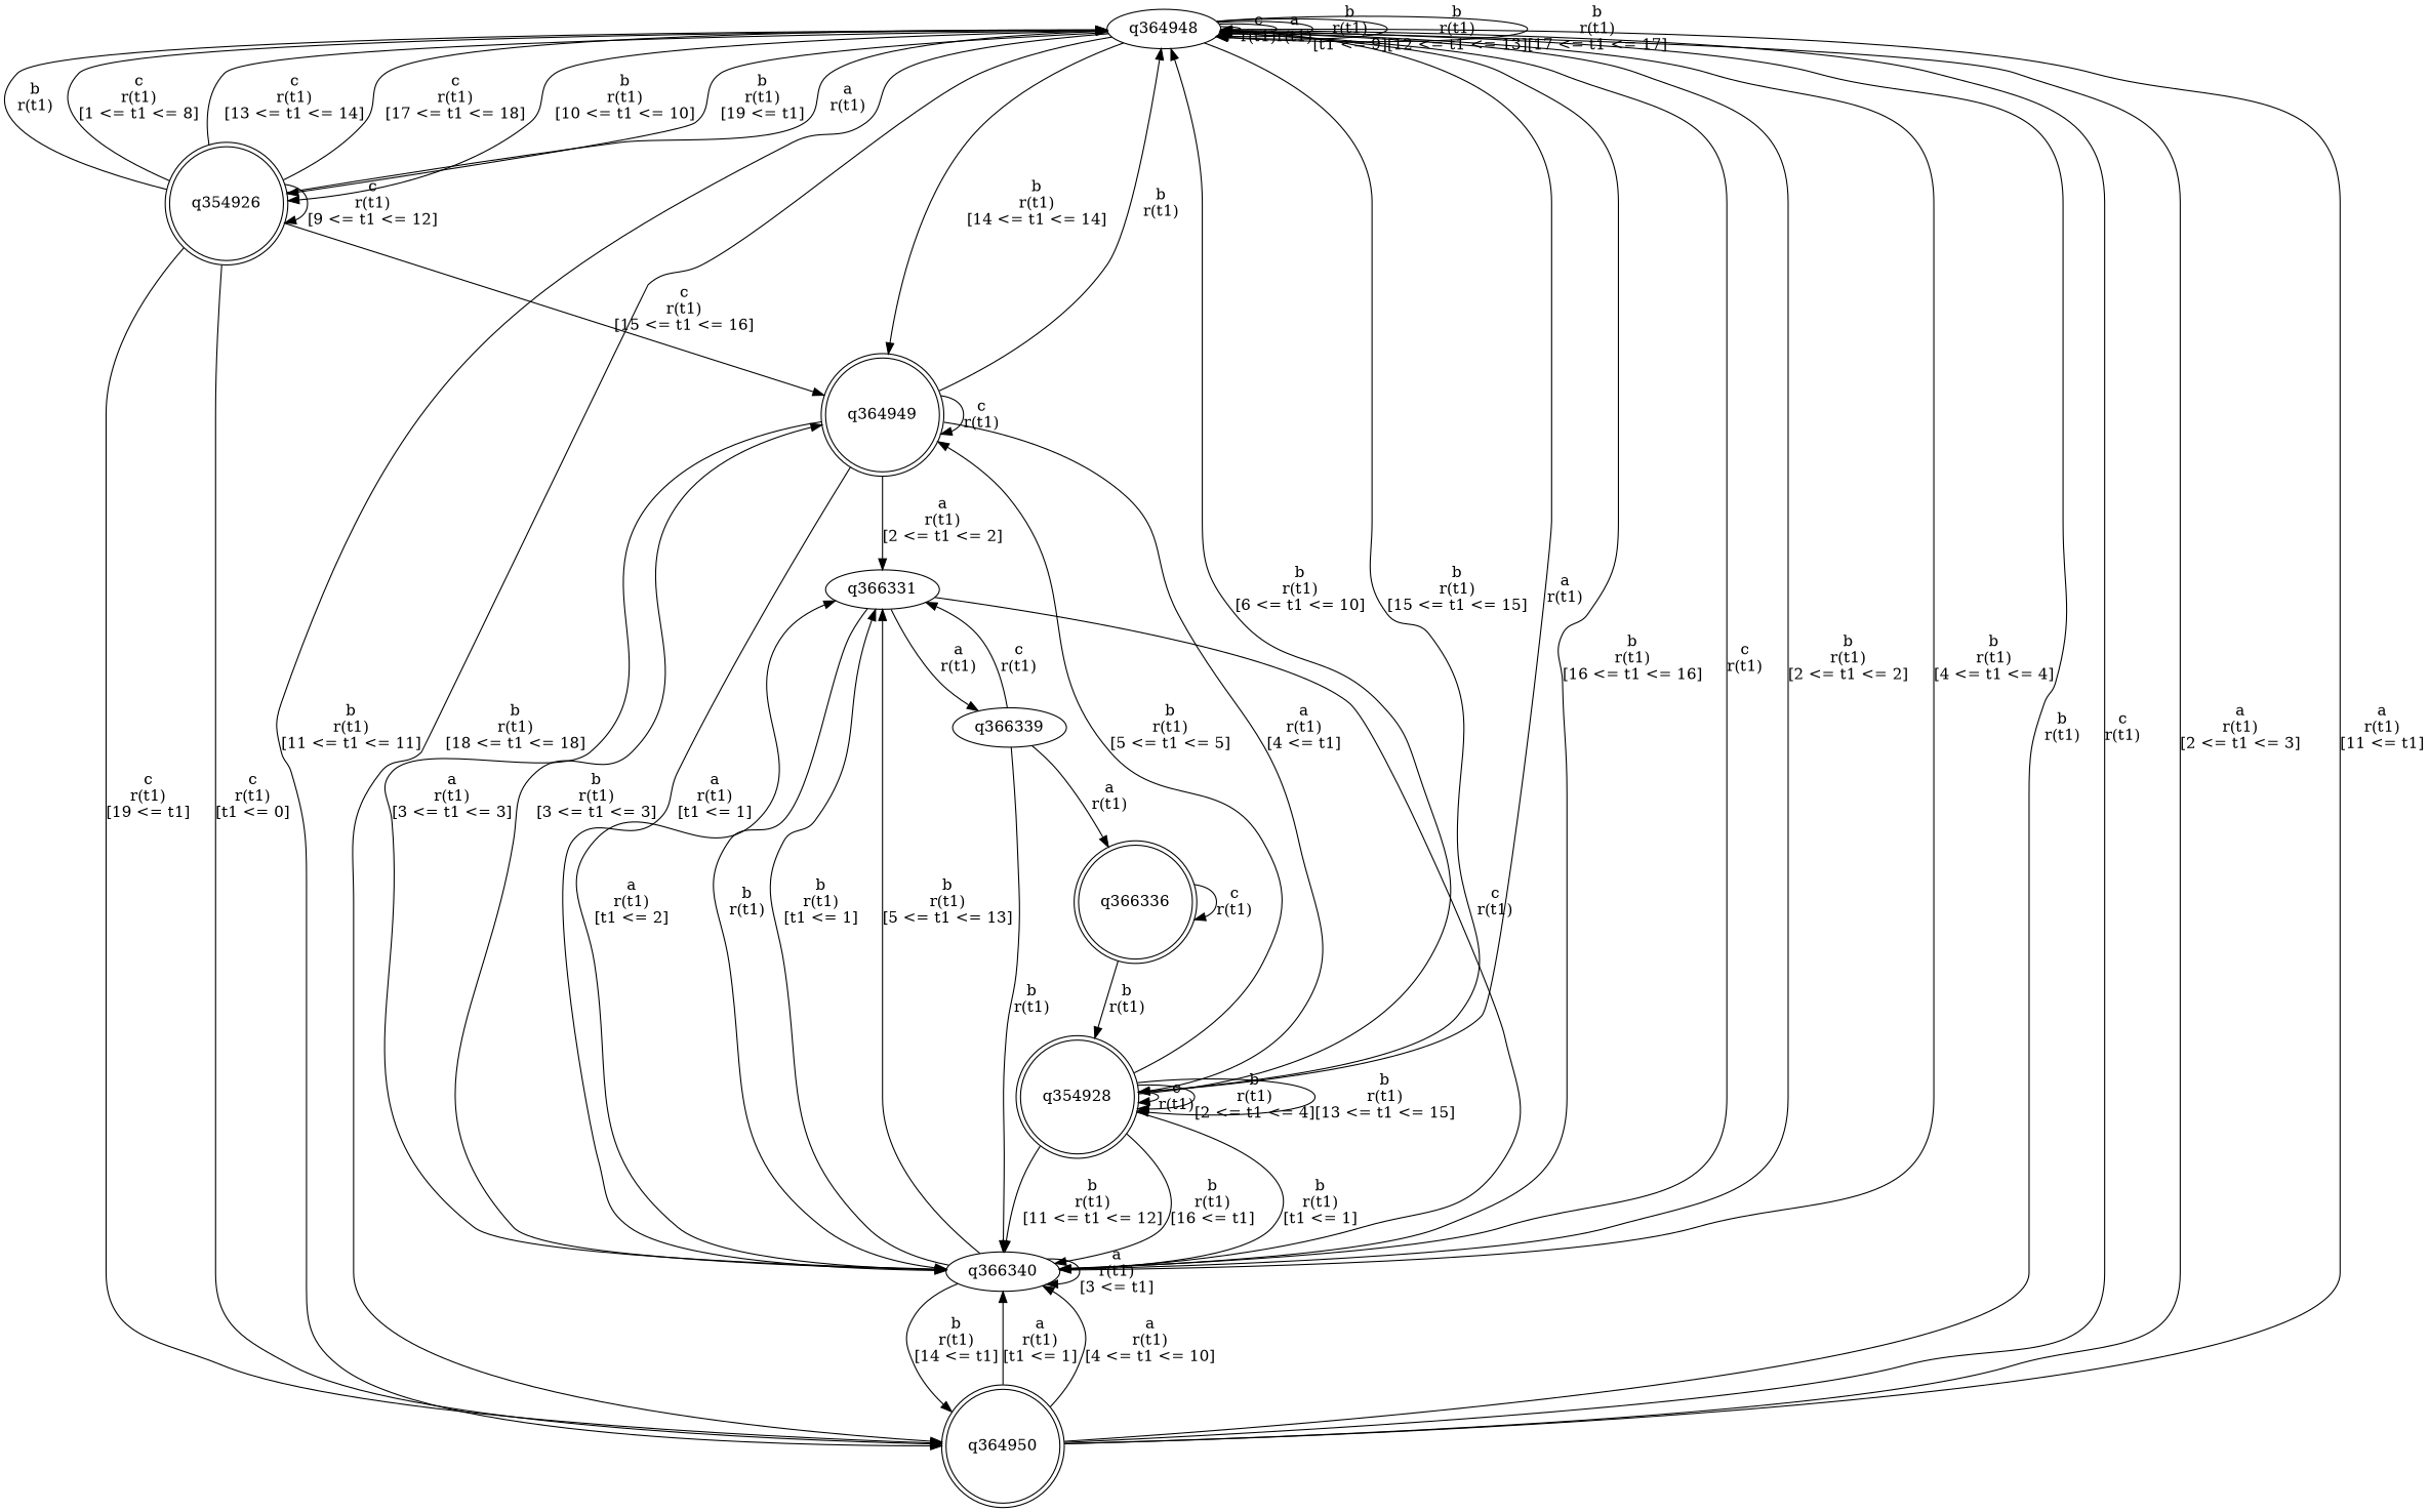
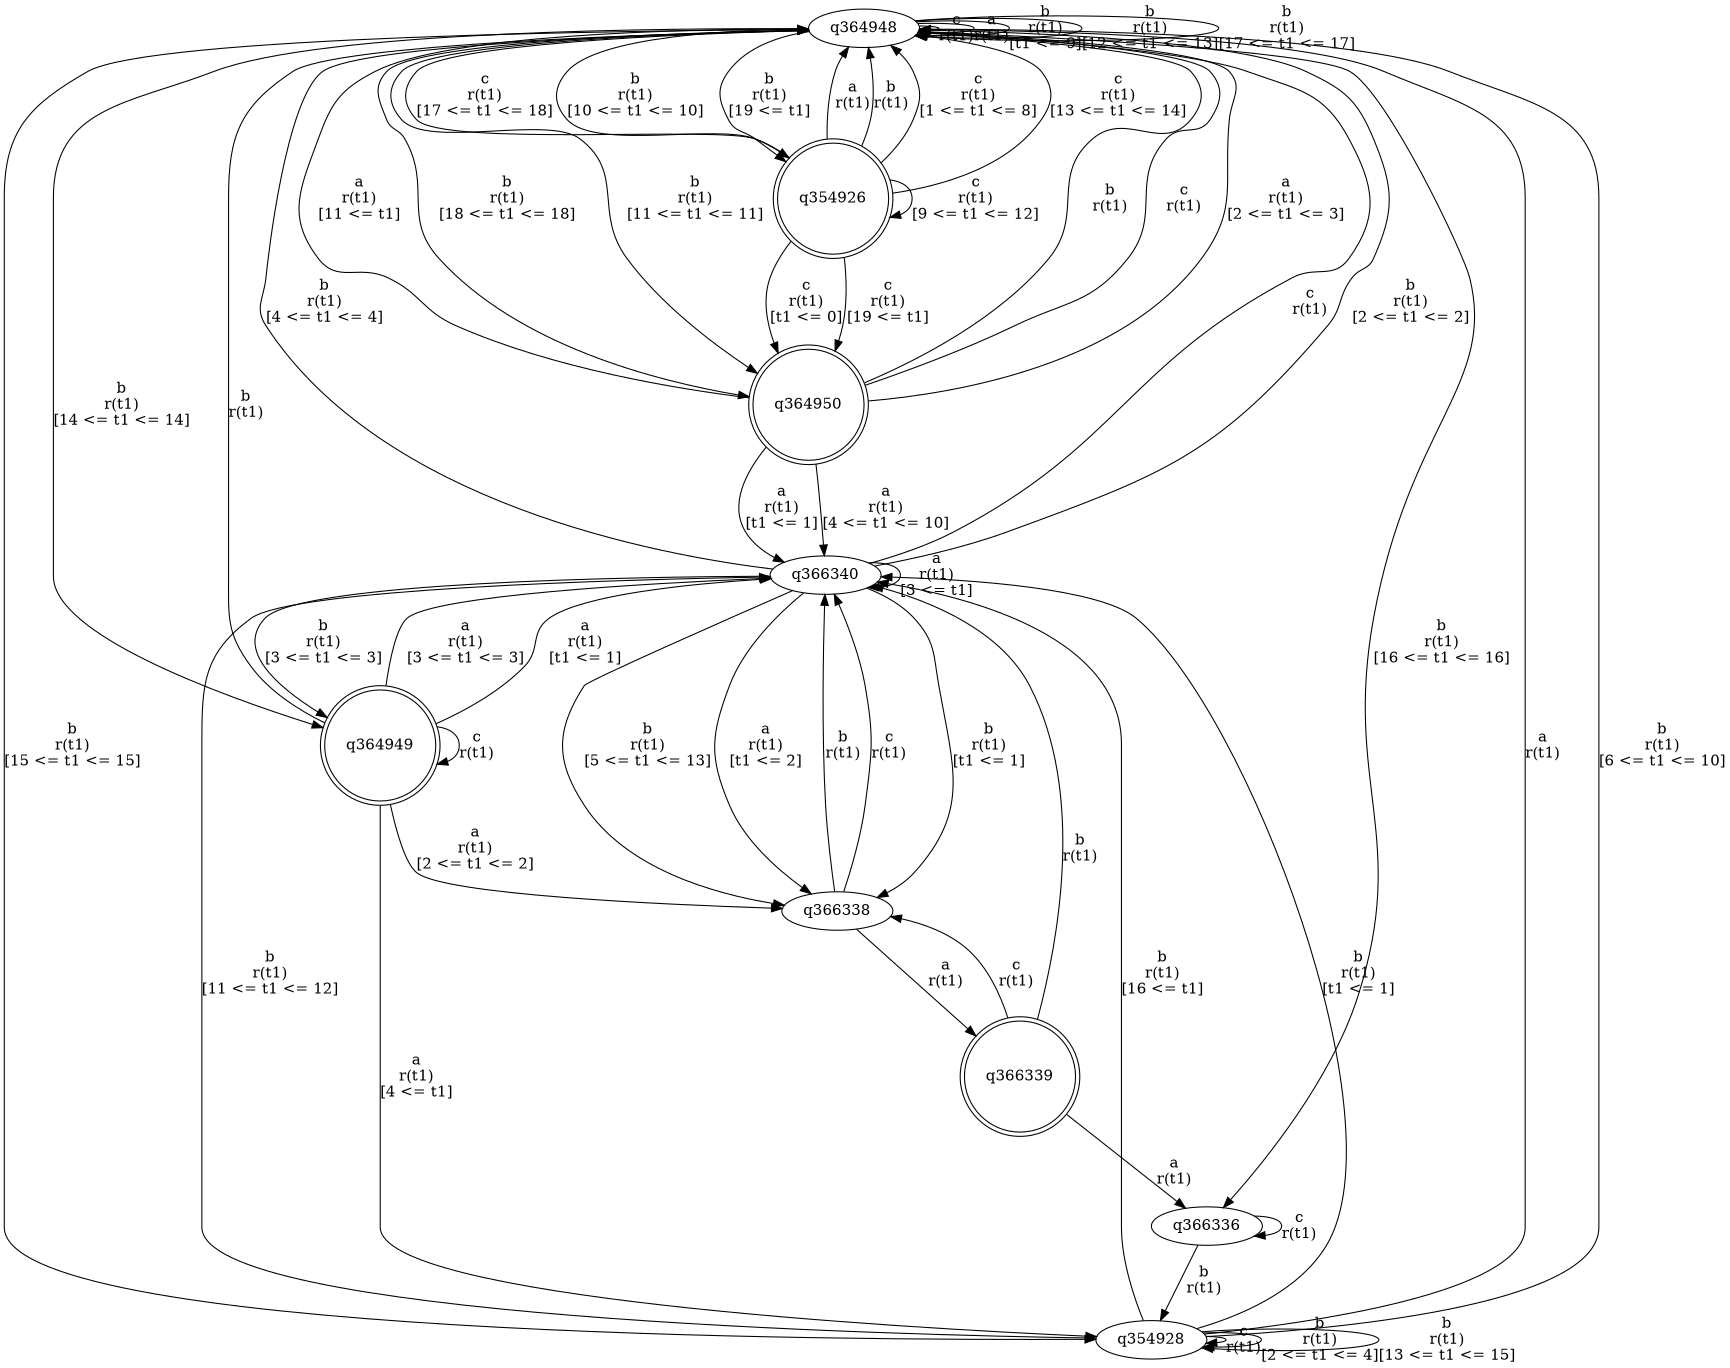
  digraph {
    n1 [label=q364948 shape=ellipse]
    n2 [label=q354926 shape=doublecircle]
    n3 [label=q364950 shape=doublecircle]
    n4 [label=q366340]
    n5 [label=q364949 shape=doublecircle]
-   n6 [label=q354928 shape=doublecircle]
-   n7 [label=q366331]
-   n8 [label=q366339]
-   n9 [label=q366336 shape=doublecircle]
+   n6 [label=q354928 shape=ellipse]
+   n7 [label=q366338]
+   n8 [label=q366339 shape=doublecircle]
+   n9 [label=q366336]
    n1 -> n1 [label="c\nr(t1)\n"]
    n1 -> n1 [label="a\nr(t1)\n"]
    n1 -> n1 [label="b\nr(t1)\n[t1 <= 9]"]
    n1 -> n1 [label="b\nr(t1)\n[12 <= t1 <= 13]"]
    n1 -> n1 [label="b\nr(t1)\n[17 <= t1 <= 17]"]
    n1 -> n2 [label="b\nr(t1)\n[10 <= t1 <= 10]"]
    n1 -> n2 [label="b\nr(t1)\n[19 <= t1]"]
    n1 -> n3 [label="b\nr(t1)\n[11 <= t1 <= 11]"]
    n1 -> n3 [label="b\nr(t1)\n[18 <= t1 <= 18]"]
-   n1 -> n4 [label="b\nr(t1)\n[16 <= t1 <= 16]"]
+   n1 -> n9 [label="b\nr(t1)\n[16 <= t1 <= 16]"]
    n1 -> n5 [label="b\nr(t1)\n[14 <= t1 <= 14]"]
    n1 -> n6 [label="b\nr(t1)\n[15 <= t1 <= 15]"]
    n2 -> n1 [label="a\nr(t1)\n"]
    n2 -> n1 [label="b\nr(t1)\n"]
    n2 -> n1 [label="c\nr(t1)\n[1 <= t1 <= 8]"]
    n2 -> n1 [label="c\nr(t1)\n[13 <= t1 <= 14]"]
    n2 -> n1 [label="c\nr(t1)\n[17 <= t1 <= 18]"]
    n2 -> n2 [label="c\nr(t1)\n[9 <= t1 <= 12]"]
    n2 -> n3 [label="c\nr(t1)\n[t1 <= 0]"]
    n2 -> n3 [label="c\nr(t1)\n[19 <= t1]"]
-   n2 -> n5 [label="c\nr(t1)\n[15 <= t1 <= 16]"]
    n3 -> n1 [label="b\nr(t1)\n"]
    n3 -> n1 [label="c\nr(t1)\n"]
    n3 -> n1 [label="a\nr(t1)\n[2 <= t1 <= 3]"]
    n3 -> n1 [label="a\nr(t1)\n[11 <= t1]"]
    n3 -> n4 [label="a\nr(t1)\n[t1 <= 1]"]
    n3 -> n4 [label="a\nr(t1)\n[4 <= t1 <= 10]"]
    n4 -> n1 [label="c\nr(t1)\n"]
    n4 -> n1 [label="b\nr(t1)\n[2 <= t1 <= 2]"]
    n4 -> n1 [label="b\nr(t1)\n[4 <= t1 <= 4]"]
-   n4 -> n3 [label="b\nr(t1)\n[14 <= t1]"]
    n4 -> n4 [label="a\nr(t1)\n[3 <= t1]"]
    n4 -> n5 [label="b\nr(t1)\n[3 <= t1 <= 3]"]
    n4 -> n7 [label="b\nr(t1)\n[t1 <= 1]"]
    n4 -> n7 [label="a\nr(t1)\n[t1 <= 2]"]
    n4 -> n7 [label="b\nr(t1)\n[5 <= t1 <= 13]"]
    n5 -> n1 [label="b\nr(t1)\n"]
    n5 -> n4 [label="a\nr(t1)\n[3 <= t1 <= 3]"]
    n5 -> n4 [label="a\nr(t1)\n[t1 <= 1]"]
    n5 -> n5 [label="c\nr(t1)\n"]
    n5 -> n6 [label="a\nr(t1)\n[4 <= t1]"]
    n5 -> n7 [label="a\nr(t1)\n[2 <= t1 <= 2]"]
    n6 -> n1 [label="a\nr(t1)\n"]
    n6 -> n1 [label="b\nr(t1)\n[6 <= t1 <= 10]"]
    n6 -> n4 [label="b\nr(t1)\n[t1 <= 1]"]
    n6 -> n4 [label="b\nr(t1)\n[11 <= t1 <= 12]"]
    n6 -> n4 [label="b\nr(t1)\n[16 <= t1]"]
-   n6 -> n5 [label="b\nr(t1)\n[5 <= t1 <= 5]"]
    n6 -> n6 [label="c\nr(t1)\n"]
    n6 -> n6 [label="b\nr(t1)\n[2 <= t1 <= 4]"]
    n6 -> n6 [label="b\nr(t1)\n[13 <= t1 <= 15]"]
    n7 -> n4 [label="c\nr(t1)\n"]
    n7 -> n4 [label="b\nr(t1)\n"]
    n7 -> n8 [label="a\nr(t1)\n"]
    n8 -> n4 [label="b\nr(t1)\n"]
    n8 -> n7 [label="c\nr(t1)\n"]
    n8 -> n9 [label="a\nr(t1)\n"]
    n9 -> n6 [label="b\nr(t1)\n"]
    n9 -> n9 [label="c\nr(t1)\n"]
  }
